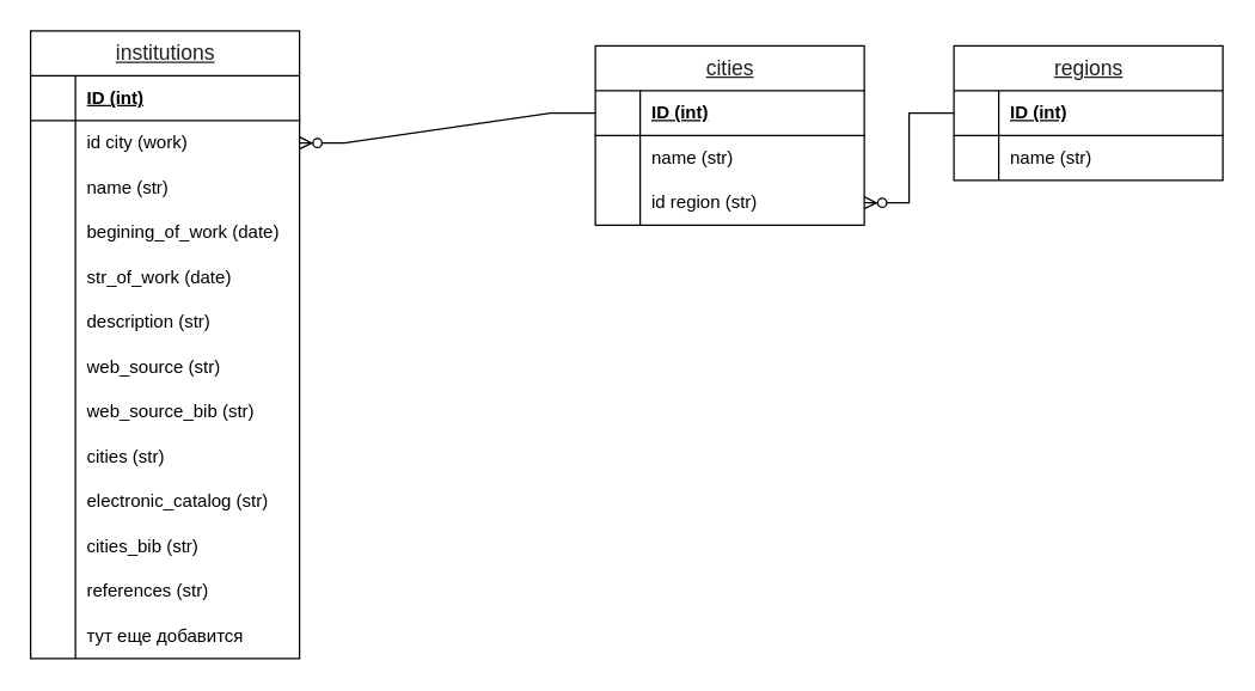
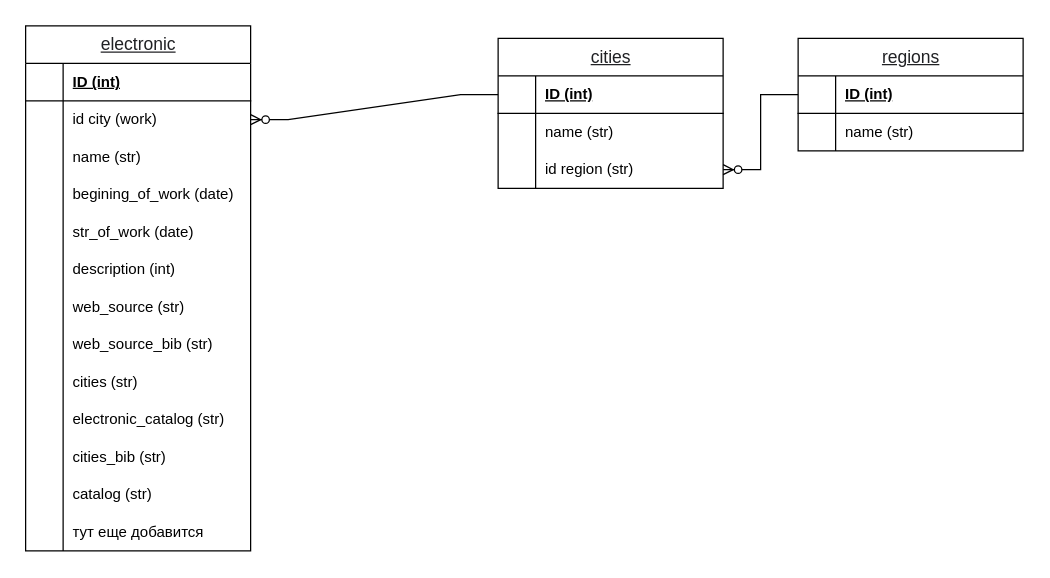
  <mxCell id="0" />
  <mxCell id="1" parent="0" />
- <mxCell id="2" value="&lt;span style=&quot;color: rgb(32, 33, 36); font-family: arial, sans-serif; font-size: 14px; font-weight: 400; text-align: start; text-wrap: wrap; background-color: rgb(255, 255, 255); text-decoration-line: underline;&quot;&gt;institutions&lt;/span&gt;" style="shape=table;startSize=30;container=1;collapsible=1;childLayout=tableLayout;fixedRows=1;rowLines=0;fontStyle=1;align=center;resizeLast=1;html=1;swimlaneLine=1;" vertex="1" parent="1"><mxGeometry x="20" y="20" width="180" height="420" as="geometry"><mxRectangle x="380" y="100" width="100" height="30" as="alternateBounds" /></mxGeometry></mxCell>
+ <mxCell id="2" value="&lt;span style=&quot;color: rgb(32, 33, 36); font-family: arial, sans-serif; font-size: 14px; font-weight: 400; text-align: start; text-wrap: wrap; background-color: rgb(255, 255, 255); text-decoration-line: underline;&quot;&gt;electronic&lt;/span&gt;" style="shape=table;startSize=30;container=1;collapsible=1;childLayout=tableLayout;fixedRows=1;rowLines=0;fontStyle=1;align=center;resizeLast=1;html=1;swimlaneLine=1;" vertex="1" parent="1"><mxGeometry x="20" y="20" width="180" height="420" as="geometry"><mxRectangle x="380" y="100" width="100" height="30" as="alternateBounds" /></mxGeometry></mxCell>
  <mxCell id="3" value="" style="shape=tableRow;horizontal=0;startSize=0;swimlaneHead=0;swimlaneBody=0;fillColor=none;collapsible=0;dropTarget=0;points=[[0,0.5],[1,0.5]];portConstraint=eastwest;top=0;left=0;right=0;bottom=1;" vertex="1" parent="2"><mxGeometry y="30" width="180" height="30" as="geometry" /></mxCell>
  <mxCell id="4" value="" style="shape=partialRectangle;connectable=0;fillColor=none;top=0;left=0;bottom=0;right=0;fontStyle=1;overflow=hidden;whiteSpace=wrap;html=1;" vertex="1" parent="3"><mxGeometry width="30" height="30" as="geometry"><mxRectangle width="30" height="30" as="alternateBounds" /></mxGeometry></mxCell>
  <mxCell id="5" value="ID (int)" style="shape=partialRectangle;connectable=0;fillColor=none;top=0;left=0;bottom=0;right=0;align=left;spacingLeft=6;fontStyle=5;overflow=hidden;whiteSpace=wrap;html=1;" vertex="1" parent="3"><mxGeometry x="30" width="150" height="30" as="geometry"><mxRectangle width="150" height="30" as="alternateBounds" /></mxGeometry></mxCell>
  <mxCell id="6" value="" style="shape=tableRow;horizontal=0;startSize=0;swimlaneHead=0;swimlaneBody=0;fillColor=none;collapsible=0;dropTarget=0;points=[[0,0.5],[1,0.5]];portConstraint=eastwest;top=0;left=0;right=0;bottom=0;" vertex="1" parent="2"><mxGeometry y="60" width="180" height="30" as="geometry" /></mxCell>
  <mxCell id="7" value="" style="shape=partialRectangle;connectable=0;fillColor=none;top=0;left=0;bottom=0;right=0;editable=1;overflow=hidden;whiteSpace=wrap;html=1;" vertex="1" parent="6"><mxGeometry width="30" height="30" as="geometry"><mxRectangle width="30" height="30" as="alternateBounds" /></mxGeometry></mxCell>
  <mxCell id="8" value="id city (work)" style="shape=partialRectangle;connectable=0;fillColor=none;top=0;left=0;bottom=0;right=0;align=left;spacingLeft=6;overflow=hidden;whiteSpace=wrap;html=1;strokeColor=default;" vertex="1" parent="6"><mxGeometry x="30" width="150" height="30" as="geometry"><mxRectangle width="150" height="30" as="alternateBounds" /></mxGeometry></mxCell>
  <mxCell id="9" value="" style="shape=tableRow;horizontal=0;startSize=0;swimlaneHead=0;swimlaneBody=0;fillColor=none;collapsible=0;dropTarget=0;points=[[0,0.5],[1,0.5]];portConstraint=eastwest;top=0;left=0;right=0;bottom=0;" vertex="1" parent="2"><mxGeometry y="90" width="180" height="30" as="geometry" /></mxCell>
  <mxCell id="10" value="" style="shape=partialRectangle;connectable=0;fillColor=none;top=0;left=0;bottom=0;right=0;editable=1;overflow=hidden;whiteSpace=wrap;html=1;" vertex="1" parent="9"><mxGeometry width="30" height="30" as="geometry"><mxRectangle width="30" height="30" as="alternateBounds" /></mxGeometry></mxCell>
  <mxCell id="11" value="name (str)" style="shape=partialRectangle;connectable=0;fillColor=none;top=0;left=0;bottom=0;right=0;align=left;spacingLeft=6;overflow=hidden;whiteSpace=wrap;html=1;" vertex="1" parent="9"><mxGeometry x="30" width="150" height="30" as="geometry"><mxRectangle width="150" height="30" as="alternateBounds" /></mxGeometry></mxCell>
  <mxCell id="12" value="" style="shape=tableRow;horizontal=0;startSize=0;swimlaneHead=0;swimlaneBody=0;fillColor=none;collapsible=0;dropTarget=0;points=[[0,0.5],[1,0.5]];portConstraint=eastwest;top=0;left=0;right=0;bottom=0;" vertex="1" parent="2"><mxGeometry y="120" width="180" height="30" as="geometry" /></mxCell>
  <mxCell id="13" value="" style="shape=partialRectangle;connectable=0;fillColor=none;top=0;left=0;bottom=0;right=0;editable=1;overflow=hidden;whiteSpace=wrap;html=1;" vertex="1" parent="12"><mxGeometry width="30" height="30" as="geometry"><mxRectangle width="30" height="30" as="alternateBounds" /></mxGeometry></mxCell>
  <mxCell id="14" value="begining_of_work (date)" style="shape=partialRectangle;connectable=0;fillColor=none;top=0;left=0;bottom=0;right=0;align=left;spacingLeft=6;overflow=hidden;whiteSpace=wrap;html=1;" vertex="1" parent="12"><mxGeometry x="30" width="150" height="30" as="geometry"><mxRectangle width="150" height="30" as="alternateBounds" /></mxGeometry></mxCell>
  <mxCell id="15" value="" style="shape=tableRow;horizontal=0;startSize=0;swimlaneHead=0;swimlaneBody=0;fillColor=none;collapsible=0;dropTarget=0;points=[[0,0.5],[1,0.5]];portConstraint=eastwest;top=0;left=0;right=0;bottom=0;" vertex="1" parent="2"><mxGeometry y="150" width="180" height="30" as="geometry" /></mxCell>
  <mxCell id="16" value="" style="shape=partialRectangle;connectable=0;fillColor=none;top=0;left=0;bottom=0;right=0;editable=1;overflow=hidden;whiteSpace=wrap;html=1;" vertex="1" parent="15"><mxGeometry width="30" height="30" as="geometry"><mxRectangle width="30" height="30" as="alternateBounds" /></mxGeometry></mxCell>
  <mxCell id="17" value="str_of_work (date)" style="shape=partialRectangle;connectable=0;fillColor=none;top=0;left=0;bottom=0;right=0;align=left;spacingLeft=6;overflow=hidden;whiteSpace=wrap;html=1;" vertex="1" parent="15"><mxGeometry x="30" width="150" height="30" as="geometry"><mxRectangle width="150" height="30" as="alternateBounds" /></mxGeometry></mxCell>
  <mxCell id="18" value="" style="shape=tableRow;horizontal=0;startSize=0;swimlaneHead=0;swimlaneBody=0;fillColor=none;collapsible=0;dropTarget=0;points=[[0,0.5],[1,0.5]];portConstraint=eastwest;top=0;left=0;right=0;bottom=0;" vertex="1" parent="2"><mxGeometry y="180" width="180" height="30" as="geometry" /></mxCell>
  <mxCell id="19" value="" style="shape=partialRectangle;connectable=0;fillColor=none;top=0;left=0;bottom=0;right=0;editable=1;overflow=hidden;whiteSpace=wrap;html=1;" vertex="1" parent="18"><mxGeometry width="30" height="30" as="geometry"><mxRectangle width="30" height="30" as="alternateBounds" /></mxGeometry></mxCell>
- <mxCell id="20" value="description (str)" style="shape=partialRectangle;connectable=0;fillColor=none;top=0;left=0;bottom=0;right=0;align=left;spacingLeft=6;overflow=hidden;whiteSpace=wrap;html=1;" vertex="1" parent="18"><mxGeometry x="30" width="150" height="30" as="geometry"><mxRectangle width="150" height="30" as="alternateBounds" /></mxGeometry></mxCell>
+ <mxCell id="20" value="description (int)" style="shape=partialRectangle;connectable=0;fillColor=none;top=0;left=0;bottom=0;right=0;align=left;spacingLeft=6;overflow=hidden;whiteSpace=wrap;html=1;" vertex="1" parent="18"><mxGeometry x="30" width="150" height="30" as="geometry"><mxRectangle width="150" height="30" as="alternateBounds" /></mxGeometry></mxCell>
  <mxCell id="21" value="" style="shape=tableRow;horizontal=0;startSize=0;swimlaneHead=0;swimlaneBody=0;fillColor=none;collapsible=0;dropTarget=0;points=[[0,0.5],[1,0.5]];portConstraint=eastwest;top=0;left=0;right=0;bottom=0;" vertex="1" parent="2"><mxGeometry y="210" width="180" height="30" as="geometry" /></mxCell>
  <mxCell id="22" value="" style="shape=partialRectangle;connectable=0;fillColor=none;top=0;left=0;bottom=0;right=0;editable=1;overflow=hidden;whiteSpace=wrap;html=1;" vertex="1" parent="21"><mxGeometry width="30" height="30" as="geometry"><mxRectangle width="30" height="30" as="alternateBounds" /></mxGeometry></mxCell>
  <mxCell id="23" value="web_source (str)" style="shape=partialRectangle;connectable=0;fillColor=none;top=0;left=0;bottom=0;right=0;align=left;spacingLeft=6;overflow=hidden;whiteSpace=wrap;html=1;" vertex="1" parent="21"><mxGeometry x="30" width="150" height="30" as="geometry"><mxRectangle width="150" height="30" as="alternateBounds" /></mxGeometry></mxCell>
  <mxCell id="24" value="" style="shape=tableRow;horizontal=0;startSize=0;swimlaneHead=0;swimlaneBody=0;fillColor=none;collapsible=0;dropTarget=0;points=[[0,0.5],[1,0.5]];portConstraint=eastwest;top=0;left=0;right=0;bottom=0;" vertex="1" parent="2"><mxGeometry y="240" width="180" height="30" as="geometry" /></mxCell>
  <mxCell id="25" value="" style="shape=partialRectangle;connectable=0;fillColor=none;top=0;left=0;bottom=0;right=0;editable=1;overflow=hidden;whiteSpace=wrap;html=1;" vertex="1" parent="24"><mxGeometry width="30" height="30" as="geometry"><mxRectangle width="30" height="30" as="alternateBounds" /></mxGeometry></mxCell>
  <mxCell id="26" value="web_source_bib (str)" style="shape=partialRectangle;connectable=0;fillColor=none;top=0;left=0;bottom=0;right=0;align=left;spacingLeft=6;overflow=hidden;whiteSpace=wrap;html=1;" vertex="1" parent="24"><mxGeometry x="30" width="150" height="30" as="geometry"><mxRectangle width="150" height="30" as="alternateBounds" /></mxGeometry></mxCell>
  <mxCell id="27" value="" style="shape=tableRow;horizontal=0;startSize=0;swimlaneHead=0;swimlaneBody=0;fillColor=none;collapsible=0;dropTarget=0;points=[[0,0.5],[1,0.5]];portConstraint=eastwest;top=0;left=0;right=0;bottom=0;" vertex="1" parent="2"><mxGeometry y="270" width="180" height="30" as="geometry" /></mxCell>
  <mxCell id="28" value="" style="shape=partialRectangle;connectable=0;fillColor=none;top=0;left=0;bottom=0;right=0;editable=1;overflow=hidden;whiteSpace=wrap;html=1;" vertex="1" parent="27"><mxGeometry width="30" height="30" as="geometry"><mxRectangle width="30" height="30" as="alternateBounds" /></mxGeometry></mxCell>
  <mxCell id="29" value="cities (str)" style="shape=partialRectangle;connectable=0;fillColor=none;top=0;left=0;bottom=0;right=0;align=left;spacingLeft=6;overflow=hidden;whiteSpace=wrap;html=1;" vertex="1" parent="27"><mxGeometry x="30" width="150" height="30" as="geometry"><mxRectangle width="150" height="30" as="alternateBounds" /></mxGeometry></mxCell>
  <mxCell id="30" value="" style="shape=tableRow;horizontal=0;startSize=0;swimlaneHead=0;swimlaneBody=0;fillColor=none;collapsible=0;dropTarget=0;points=[[0,0.5],[1,0.5]];portConstraint=eastwest;top=0;left=0;right=0;bottom=0;" vertex="1" parent="2"><mxGeometry y="300" width="180" height="30" as="geometry" /></mxCell>
  <mxCell id="31" value="" style="shape=partialRectangle;connectable=0;fillColor=none;top=0;left=0;bottom=0;right=0;editable=1;overflow=hidden;whiteSpace=wrap;html=1;" vertex="1" parent="30"><mxGeometry width="30" height="30" as="geometry"><mxRectangle width="30" height="30" as="alternateBounds" /></mxGeometry></mxCell>
  <mxCell id="32" value="electronic_catalog (str)" style="shape=partialRectangle;connectable=0;fillColor=none;top=0;left=0;bottom=0;right=0;align=left;spacingLeft=6;overflow=hidden;whiteSpace=wrap;html=1;" vertex="1" parent="30"><mxGeometry x="30" width="150" height="30" as="geometry"><mxRectangle width="150" height="30" as="alternateBounds" /></mxGeometry></mxCell>
  <mxCell id="33" value="" style="shape=tableRow;horizontal=0;startSize=0;swimlaneHead=0;swimlaneBody=0;fillColor=none;collapsible=0;dropTarget=0;points=[[0,0.5],[1,0.5]];portConstraint=eastwest;top=0;left=0;right=0;bottom=0;" vertex="1" parent="2"><mxGeometry y="330" width="180" height="30" as="geometry" /></mxCell>
  <mxCell id="34" value="" style="shape=partialRectangle;connectable=0;fillColor=none;top=0;left=0;bottom=0;right=0;editable=1;overflow=hidden;whiteSpace=wrap;html=1;" vertex="1" parent="33"><mxGeometry width="30" height="30" as="geometry"><mxRectangle width="30" height="30" as="alternateBounds" /></mxGeometry></mxCell>
  <mxCell id="35" value="cities_bib (str)" style="shape=partialRectangle;connectable=0;fillColor=none;top=0;left=0;bottom=0;right=0;align=left;spacingLeft=6;overflow=hidden;whiteSpace=wrap;html=1;" vertex="1" parent="33"><mxGeometry x="30" width="150" height="30" as="geometry"><mxRectangle width="150" height="30" as="alternateBounds" /></mxGeometry></mxCell>
  <mxCell id="36" value="" style="shape=tableRow;horizontal=0;startSize=0;swimlaneHead=0;swimlaneBody=0;fillColor=none;collapsible=0;dropTarget=0;points=[[0,0.5],[1,0.5]];portConstraint=eastwest;top=0;left=0;right=0;bottom=0;" vertex="1" parent="2"><mxGeometry y="360" width="180" height="30" as="geometry" /></mxCell>
  <mxCell id="37" value="" style="shape=partialRectangle;connectable=0;fillColor=none;top=0;left=0;bottom=0;right=0;editable=1;overflow=hidden;whiteSpace=wrap;html=1;" vertex="1" parent="36"><mxGeometry width="30" height="30" as="geometry"><mxRectangle width="30" height="30" as="alternateBounds" /></mxGeometry></mxCell>
- <mxCell id="38" value="references (str)" style="shape=partialRectangle;connectable=0;fillColor=none;top=0;left=0;bottom=0;right=0;align=left;spacingLeft=6;overflow=hidden;whiteSpace=wrap;html=1;" vertex="1" parent="36"><mxGeometry x="30" width="150" height="30" as="geometry"><mxRectangle width="150" height="30" as="alternateBounds" /></mxGeometry></mxCell>
+ <mxCell id="38" value="catalog (str)" style="shape=partialRectangle;connectable=0;fillColor=none;top=0;left=0;bottom=0;right=0;align=left;spacingLeft=6;overflow=hidden;whiteSpace=wrap;html=1;" vertex="1" parent="36"><mxGeometry x="30" width="150" height="30" as="geometry"><mxRectangle width="150" height="30" as="alternateBounds" /></mxGeometry></mxCell>
  <mxCell id="39" value="" style="shape=tableRow;horizontal=0;startSize=0;swimlaneHead=0;swimlaneBody=0;fillColor=none;collapsible=0;dropTarget=0;points=[[0,0.5],[1,0.5]];portConstraint=eastwest;top=0;left=0;right=0;bottom=0;" vertex="1" parent="2"><mxGeometry y="390" width="180" height="30" as="geometry" /></mxCell>
  <mxCell id="40" value="" style="shape=partialRectangle;connectable=0;fillColor=none;top=0;left=0;bottom=0;right=0;editable=1;overflow=hidden;whiteSpace=wrap;html=1;" vertex="1" parent="39"><mxGeometry width="30" height="30" as="geometry"><mxRectangle width="30" height="30" as="alternateBounds" /></mxGeometry></mxCell>
  <mxCell id="41" value="тут еще добавится&amp;nbsp;" style="shape=partialRectangle;connectable=0;fillColor=none;top=0;left=0;bottom=0;right=0;align=left;spacingLeft=6;overflow=hidden;whiteSpace=wrap;html=1;" vertex="1" parent="39"><mxGeometry x="30" width="150" height="30" as="geometry"><mxRectangle width="150" height="30" as="alternateBounds" /></mxGeometry></mxCell>
  <mxCell id="42" value="&lt;div style=&quot;text-align: start;&quot;&gt;&lt;font face=&quot;arial, sans-serif&quot; color=&quot;#202124&quot;&gt;&lt;span style=&quot;font-size: 14px; font-weight: 400; text-wrap: wrap; background-color: rgb(255, 255, 255);&quot;&gt;&lt;u&gt;cities&lt;/u&gt;&lt;/span&gt;&lt;/font&gt;&lt;/div&gt;" style="shape=table;startSize=30;container=1;collapsible=1;childLayout=tableLayout;fixedRows=1;rowLines=0;fontStyle=1;align=center;resizeLast=1;html=1;swimlaneLine=1;" vertex="1" parent="1"><mxGeometry x="398" y="30" width="180" height="120" as="geometry"><mxRectangle x="380" y="100" width="100" height="30" as="alternateBounds" /></mxGeometry></mxCell>
  <mxCell id="43" value="" style="shape=tableRow;horizontal=0;startSize=0;swimlaneHead=0;swimlaneBody=0;fillColor=none;collapsible=0;dropTarget=0;points=[[0,0.5],[1,0.5]];portConstraint=eastwest;top=0;left=0;right=0;bottom=1;" vertex="1" parent="42"><mxGeometry y="30" width="180" height="30" as="geometry" /></mxCell>
  <mxCell id="44" value="" style="shape=partialRectangle;connectable=0;fillColor=none;top=0;left=0;bottom=0;right=0;fontStyle=1;overflow=hidden;whiteSpace=wrap;html=1;" vertex="1" parent="43"><mxGeometry width="30" height="30" as="geometry"><mxRectangle width="30" height="30" as="alternateBounds" /></mxGeometry></mxCell>
  <mxCell id="45" value="ID (int)" style="shape=partialRectangle;connectable=0;fillColor=none;top=0;left=0;bottom=0;right=0;align=left;spacingLeft=6;fontStyle=5;overflow=hidden;whiteSpace=wrap;html=1;" vertex="1" parent="43"><mxGeometry x="30" width="150" height="30" as="geometry"><mxRectangle width="150" height="30" as="alternateBounds" /></mxGeometry></mxCell>
  <mxCell id="46" value="" style="shape=tableRow;horizontal=0;startSize=0;swimlaneHead=0;swimlaneBody=0;fillColor=none;collapsible=0;dropTarget=0;points=[[0,0.5],[1,0.5]];portConstraint=eastwest;top=0;left=0;right=0;bottom=0;" vertex="1" parent="42"><mxGeometry y="60" width="180" height="30" as="geometry" /></mxCell>
  <mxCell id="47" value="" style="shape=partialRectangle;connectable=0;fillColor=none;top=0;left=0;bottom=0;right=0;editable=1;overflow=hidden;whiteSpace=wrap;html=1;" vertex="1" parent="46"><mxGeometry width="30" height="30" as="geometry"><mxRectangle width="30" height="30" as="alternateBounds" /></mxGeometry></mxCell>
  <mxCell id="48" value="name (str)" style="shape=partialRectangle;connectable=0;fillColor=none;top=0;left=0;bottom=0;right=0;align=left;spacingLeft=6;overflow=hidden;whiteSpace=wrap;html=1;strokeColor=default;" vertex="1" parent="46"><mxGeometry x="30" width="150" height="30" as="geometry"><mxRectangle width="150" height="30" as="alternateBounds" /></mxGeometry></mxCell>
  <mxCell id="49" value="" style="shape=tableRow;horizontal=0;startSize=0;swimlaneHead=0;swimlaneBody=0;fillColor=none;collapsible=0;dropTarget=0;points=[[0,0.5],[1,0.5]];portConstraint=eastwest;top=0;left=0;right=0;bottom=0;" vertex="1" parent="42"><mxGeometry y="90" width="180" height="30" as="geometry" /></mxCell>
  <mxCell id="50" value="" style="shape=partialRectangle;connectable=0;fillColor=none;top=0;left=0;bottom=0;right=0;editable=1;overflow=hidden;whiteSpace=wrap;html=1;" vertex="1" parent="49"><mxGeometry width="30" height="30" as="geometry"><mxRectangle width="30" height="30" as="alternateBounds" /></mxGeometry></mxCell>
  <mxCell id="51" value="id region (str)" style="shape=partialRectangle;connectable=0;fillColor=none;top=0;left=0;bottom=0;right=0;align=left;spacingLeft=6;overflow=hidden;whiteSpace=wrap;html=1;" vertex="1" parent="49"><mxGeometry x="30" width="150" height="30" as="geometry"><mxRectangle width="150" height="30" as="alternateBounds" /></mxGeometry></mxCell>
  <mxCell id="52" value="&lt;div style=&quot;text-align: start;&quot;&gt;&lt;font face=&quot;arial, sans-serif&quot; color=&quot;#202124&quot;&gt;&lt;span style=&quot;font-size: 14px; font-weight: 400; text-wrap: wrap; background-color: rgb(255, 255, 255);&quot;&gt;&lt;u&gt;regions&lt;/u&gt;&lt;/span&gt;&lt;/font&gt;&lt;/div&gt;" style="shape=table;startSize=30;container=1;collapsible=1;childLayout=tableLayout;fixedRows=1;rowLines=0;fontStyle=1;align=center;resizeLast=1;html=1;swimlaneLine=1;" vertex="1" parent="1"><mxGeometry x="638" y="30" width="180" height="90" as="geometry"><mxRectangle x="380" y="100" width="100" height="30" as="alternateBounds" /></mxGeometry></mxCell>
  <mxCell id="53" value="" style="shape=tableRow;horizontal=0;startSize=0;swimlaneHead=0;swimlaneBody=0;fillColor=none;collapsible=0;dropTarget=0;points=[[0,0.5],[1,0.5]];portConstraint=eastwest;top=0;left=0;right=0;bottom=1;" vertex="1" parent="52"><mxGeometry y="30" width="180" height="30" as="geometry" /></mxCell>
  <mxCell id="54" value="" style="shape=partialRectangle;connectable=0;fillColor=none;top=0;left=0;bottom=0;right=0;fontStyle=1;overflow=hidden;whiteSpace=wrap;html=1;" vertex="1" parent="53"><mxGeometry width="30" height="30" as="geometry"><mxRectangle width="30" height="30" as="alternateBounds" /></mxGeometry></mxCell>
  <mxCell id="55" value="ID (int)" style="shape=partialRectangle;connectable=0;fillColor=none;top=0;left=0;bottom=0;right=0;align=left;spacingLeft=6;fontStyle=5;overflow=hidden;whiteSpace=wrap;html=1;" vertex="1" parent="53"><mxGeometry x="30" width="150" height="30" as="geometry"><mxRectangle width="150" height="30" as="alternateBounds" /></mxGeometry></mxCell>
  <mxCell id="56" value="" style="shape=tableRow;horizontal=0;startSize=0;swimlaneHead=0;swimlaneBody=0;fillColor=none;collapsible=0;dropTarget=0;points=[[0,0.5],[1,0.5]];portConstraint=eastwest;top=0;left=0;right=0;bottom=0;" vertex="1" parent="52"><mxGeometry y="60" width="180" height="30" as="geometry" /></mxCell>
  <mxCell id="57" value="" style="shape=partialRectangle;connectable=0;fillColor=none;top=0;left=0;bottom=0;right=0;editable=1;overflow=hidden;whiteSpace=wrap;html=1;" vertex="1" parent="56"><mxGeometry width="30" height="30" as="geometry"><mxRectangle width="30" height="30" as="alternateBounds" /></mxGeometry></mxCell>
  <mxCell id="58" value="name (str)" style="shape=partialRectangle;connectable=0;fillColor=none;top=0;left=0;bottom=0;right=0;align=left;spacingLeft=6;overflow=hidden;whiteSpace=wrap;html=1;strokeColor=default;" vertex="1" parent="56"><mxGeometry x="30" width="150" height="30" as="geometry"><mxRectangle width="150" height="30" as="alternateBounds" /></mxGeometry></mxCell>
  <mxCell id="59" style="edgeStyle=entityRelationEdgeStyle;rounded=0;orthogonalLoop=1;jettySize=auto;html=1;exitX=0;exitY=0.5;exitDx=0;exitDy=0;entryX=1;entryY=0.5;entryDx=0;entryDy=0;fontSize=12;endArrow=ERzeroToMany;endFill=1;" edge="1" parent="1" source="43" target="6"><mxGeometry relative="1" as="geometry" /></mxCell>
  <mxCell id="60" value="" style="edgeStyle=entityRelationEdgeStyle;fontSize=12;html=1;endArrow=ERzeroToMany;endFill=1;rounded=0;entryX=1;entryY=0.5;entryDx=0;entryDy=0;exitX=0;exitY=0.5;exitDx=0;exitDy=0;" edge="1" parent="1" source="53" target="49"><mxGeometry width="100" height="100" relative="1" as="geometry"><mxPoint x="578" y="170" as="sourcePoint" /><mxPoint x="678" y="70" as="targetPoint" /></mxGeometry></mxCell>
